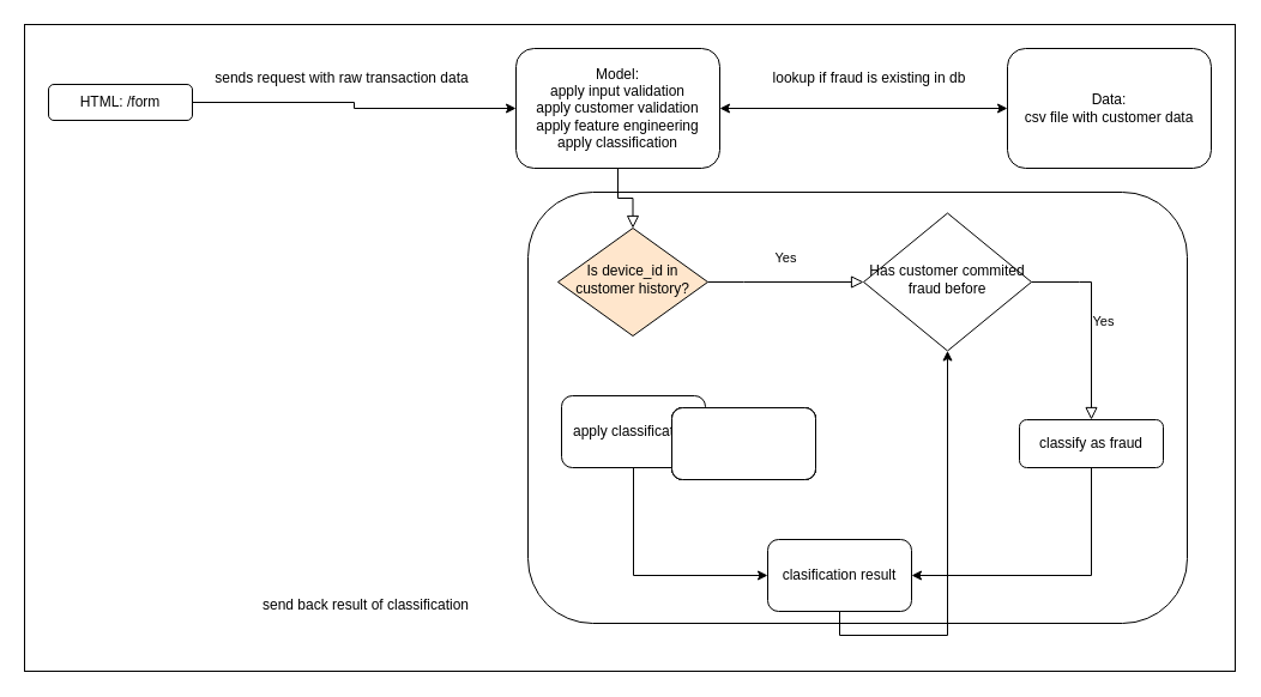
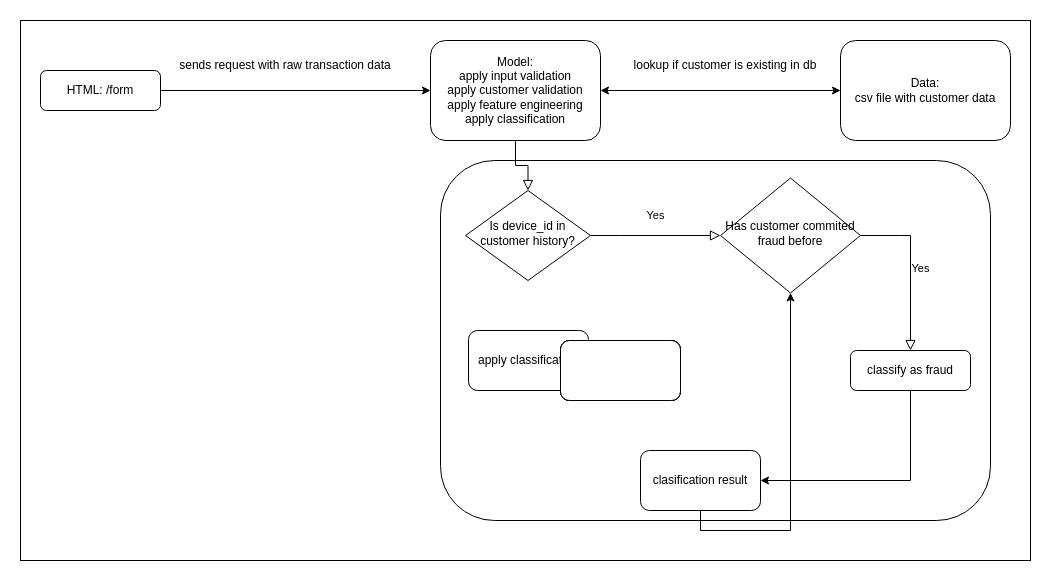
  <mxCell id="0" />
  <mxCell id="1" parent="0" />
  <mxCell id="2" value="" style="rounded=0;whiteSpace=wrap;html=1;" vertex="1" parent="1"><mxGeometry x="20" y="20" width="1010" height="540" as="geometry" /></mxCell>
  <mxCell id="3" value="" style="rounded=0;html=1;jettySize=auto;orthogonalLoop=1;fontSize=11;endArrow=block;endFill=0;endSize=8;strokeWidth=1;shadow=0;labelBackgroundColor=none;edgeStyle=orthogonalEdgeStyle;exitX=0.5;exitY=1;exitDx=0;exitDy=0;" parent="1" source="12" target="7" edge="1"><mxGeometry relative="1" as="geometry" /></mxCell>
  <mxCell id="4" value="" style="edgeStyle=orthogonalEdgeStyle;rounded=0;orthogonalLoop=1;jettySize=auto;html=1;" edge="1" parent="1" source="5" target="12"><mxGeometry relative="1" as="geometry" /></mxCell>
- <mxCell id="5" value="HTML: /form" style="rounded=1;whiteSpace=wrap;html=1;fontSize=12;glass=0;strokeWidth=1;shadow=0;" parent="1" vertex="1"><mxGeometry x="40" y="70" width="120" height="30" as="geometry" /></mxCell>
+ <mxCell id="5" value="HTML: /form" style="rounded=1;whiteSpace=wrap;html=1;fontSize=12;glass=0;strokeWidth=1;shadow=0;" parent="1" vertex="1"><mxGeometry x="40" y="70" width="120" height="40" as="geometry" /></mxCell>
  <mxCell id="6" value="Yes" style="rounded=0;html=1;jettySize=auto;orthogonalLoop=1;fontSize=11;endArrow=block;endFill=0;endSize=8;strokeWidth=1;shadow=0;labelBackgroundColor=none;edgeStyle=orthogonalEdgeStyle;entryX=0;entryY=0.5;entryDx=0;entryDy=0;" parent="1" source="7" target="9" edge="1"><mxGeometry y="20" relative="1" as="geometry"><mxPoint as="offset" /><Array as="points"><mxPoint x="620" y="235" /><mxPoint x="620" y="235" /></Array></mxGeometry></mxCell>
- <mxCell id="7" value="Is device_id in customer history?" style="rhombus;whiteSpace=wrap;html=1;shadow=0;fontFamily=Helvetica;fontSize=12;align=center;strokeWidth=1;spacing=6;spacingTop=-4;fillColor=#ffe6cc;" parent="1" vertex="1"><mxGeometry x="465" y="190" width="125" height="90" as="geometry" /></mxCell>
+ <mxCell id="7" value="Is device_id in customer history?" style="rhombus;whiteSpace=wrap;html=1;shadow=0;fontFamily=Helvetica;fontSize=12;align=center;strokeWidth=1;spacing=6;spacingTop=-4;" parent="1" vertex="1"><mxGeometry x="465" y="190" width="125" height="90" as="geometry" /></mxCell>
  <mxCell id="8" value="Yes" style="edgeStyle=orthogonalEdgeStyle;rounded=0;html=1;jettySize=auto;orthogonalLoop=1;fontSize=11;endArrow=block;endFill=0;endSize=8;strokeWidth=1;shadow=0;labelBackgroundColor=none;exitX=1;exitY=0.5;exitDx=0;exitDy=0;" parent="1" source="9" target="11" edge="1"><mxGeometry y="10" relative="1" as="geometry"><mxPoint as="offset" /><Array as="points"><mxPoint x="900" y="235" /><mxPoint x="900" y="235" /></Array></mxGeometry></mxCell>
  <mxCell id="9" value="Has customer commited fraud before" style="rhombus;whiteSpace=wrap;html=1;shadow=0;fontFamily=Helvetica;fontSize=12;align=center;strokeWidth=1;spacing=6;spacingTop=-4;" parent="1" vertex="1"><mxGeometry x="720" y="177.5" width="140" height="115" as="geometry" /></mxCell>
  <mxCell id="10" style="edgeStyle=orthogonalEdgeStyle;rounded=0;orthogonalLoop=1;jettySize=auto;html=1;entryX=1;entryY=0.5;entryDx=0;entryDy=0;exitX=0.5;exitY=1;exitDx=0;exitDy=0;" edge="1" parent="1" source="11" target="20"><mxGeometry relative="1" as="geometry" /></mxCell>
  <mxCell id="11" value="classify as fraud" style="rounded=1;whiteSpace=wrap;html=1;fontSize=12;glass=0;strokeWidth=1;shadow=0;" parent="1" vertex="1"><mxGeometry x="850" y="350" width="120" height="40" as="geometry" /></mxCell>
  <mxCell id="12" value="&lt;div&gt;Model:&lt;/div&gt;&lt;div&gt;apply input validation&lt;/div&gt;&lt;div&gt;apply customer validation&lt;/div&gt;&lt;div&gt;apply feature engineering&lt;/div&gt;&lt;div&gt;apply classification &lt;br&gt;&lt;/div&gt;" style="rounded=1;whiteSpace=wrap;html=1;fontSize=12;glass=0;strokeWidth=1;shadow=0;" vertex="1" parent="1"><mxGeometry x="430" y="40" width="170" height="100" as="geometry" /></mxCell>
  <mxCell id="13" value="sends request with raw transaction data" style="text;html=1;strokeColor=none;fillColor=none;align=center;verticalAlign=middle;whiteSpace=wrap;rounded=0;" vertex="1" parent="1"><mxGeometry x="170" y="50" width="230" height="30" as="geometry" /></mxCell>
  <mxCell id="14" value="&lt;div&gt;Data:&lt;/div&gt;&lt;div&gt;csv file with customer data&lt;br&gt;&lt;/div&gt;" style="rounded=1;whiteSpace=wrap;html=1;fontSize=12;glass=0;strokeWidth=1;shadow=0;" vertex="1" parent="1"><mxGeometry x="840" y="40" width="170" height="100" as="geometry" /></mxCell>
- <mxCell id="15" value="lookup if fraud is existing in db" style="text;html=1;strokeColor=none;fillColor=none;align=center;verticalAlign=middle;whiteSpace=wrap;rounded=0;" vertex="1" parent="1"><mxGeometry x="610" y="50" width="230" height="30" as="geometry" /></mxCell>
+ <mxCell id="15" value="lookup if customer is existing in db" style="text;html=1;strokeColor=none;fillColor=none;align=center;verticalAlign=middle;whiteSpace=wrap;rounded=0;" vertex="1" parent="1"><mxGeometry x="610" y="50" width="230" height="30" as="geometry" /></mxCell>
  <mxCell id="16" value="" style="endArrow=classic;startArrow=classic;html=1;rounded=0;exitX=0;exitY=0.5;exitDx=0;exitDy=0;entryX=1;entryY=0.5;entryDx=0;entryDy=0;" edge="1" parent="1" source="14" target="12"><mxGeometry width="50" height="50" relative="1" as="geometry"><mxPoint x="470" y="190" as="sourcePoint" /><mxPoint x="520" y="140" as="targetPoint" /></mxGeometry></mxCell>
- <mxCell id="17" style="edgeStyle=orthogonalEdgeStyle;rounded=0;orthogonalLoop=1;jettySize=auto;html=1;entryX=0;entryY=0.5;entryDx=0;entryDy=0;exitX=0.5;exitY=1;exitDx=0;exitDy=0;" edge="1" parent="1" source="18" target="20"><mxGeometry relative="1" as="geometry" /></mxCell>
  <mxCell id="18" value="apply classification" style="rounded=1;whiteSpace=wrap;html=1;" vertex="1" parent="1"><mxGeometry x="468" y="330" width="120" height="60" as="geometry" /></mxCell>
  <mxCell id="19" style="edgeStyle=orthogonalEdgeStyle;rounded=0;orthogonalLoop=1;jettySize=auto;html=1;exitX=0.5;exitY=1;exitDx=0;exitDy=0;" edge="1" parent="1" source="20" target="9"><mxGeometry relative="1" as="geometry" /></mxCell>
  <mxCell id="20" value="clasification result" style="rounded=1;whiteSpace=wrap;html=1;" vertex="1" parent="1"><mxGeometry x="640" y="450" width="120" height="60" as="geometry" /></mxCell>
- <mxCell id="21" value="send back result of classification" style="text;html=1;strokeColor=none;fillColor=none;align=center;verticalAlign=middle;whiteSpace=wrap;rounded=0;" vertex="1" parent="1"><mxGeometry x="190" y="490" width="230" height="30" as="geometry" /></mxCell>
  <mxCell id="22" value="" style="rounded=1;whiteSpace=wrap;html=1;" vertex="1" parent="1"><mxGeometry x="560" y="340" width="120" height="60" as="geometry" /></mxCell>
  <mxCell id="23" value="" style="rounded=1;whiteSpace=wrap;html=1;" vertex="1" parent="1"><mxGeometry x="560" y="340" width="120" height="60" as="geometry" /></mxCell>
  <mxCell id="24" value="" style="rounded=1;whiteSpace=wrap;html=1;" vertex="1" parent="1"><mxGeometry x="560" y="340" width="120" height="60" as="geometry" /></mxCell>
  <mxCell id="25" value="" style="rounded=1;whiteSpace=wrap;html=1;" vertex="1" parent="1"><mxGeometry x="560" y="340" width="120" height="60" as="geometry" /></mxCell>
  <mxCell id="26" value="" style="rounded=1;whiteSpace=wrap;html=1;fillColor=none;" vertex="1" parent="1"><mxGeometry x="440" y="160" width="550" height="360" as="geometry" /></mxCell>
